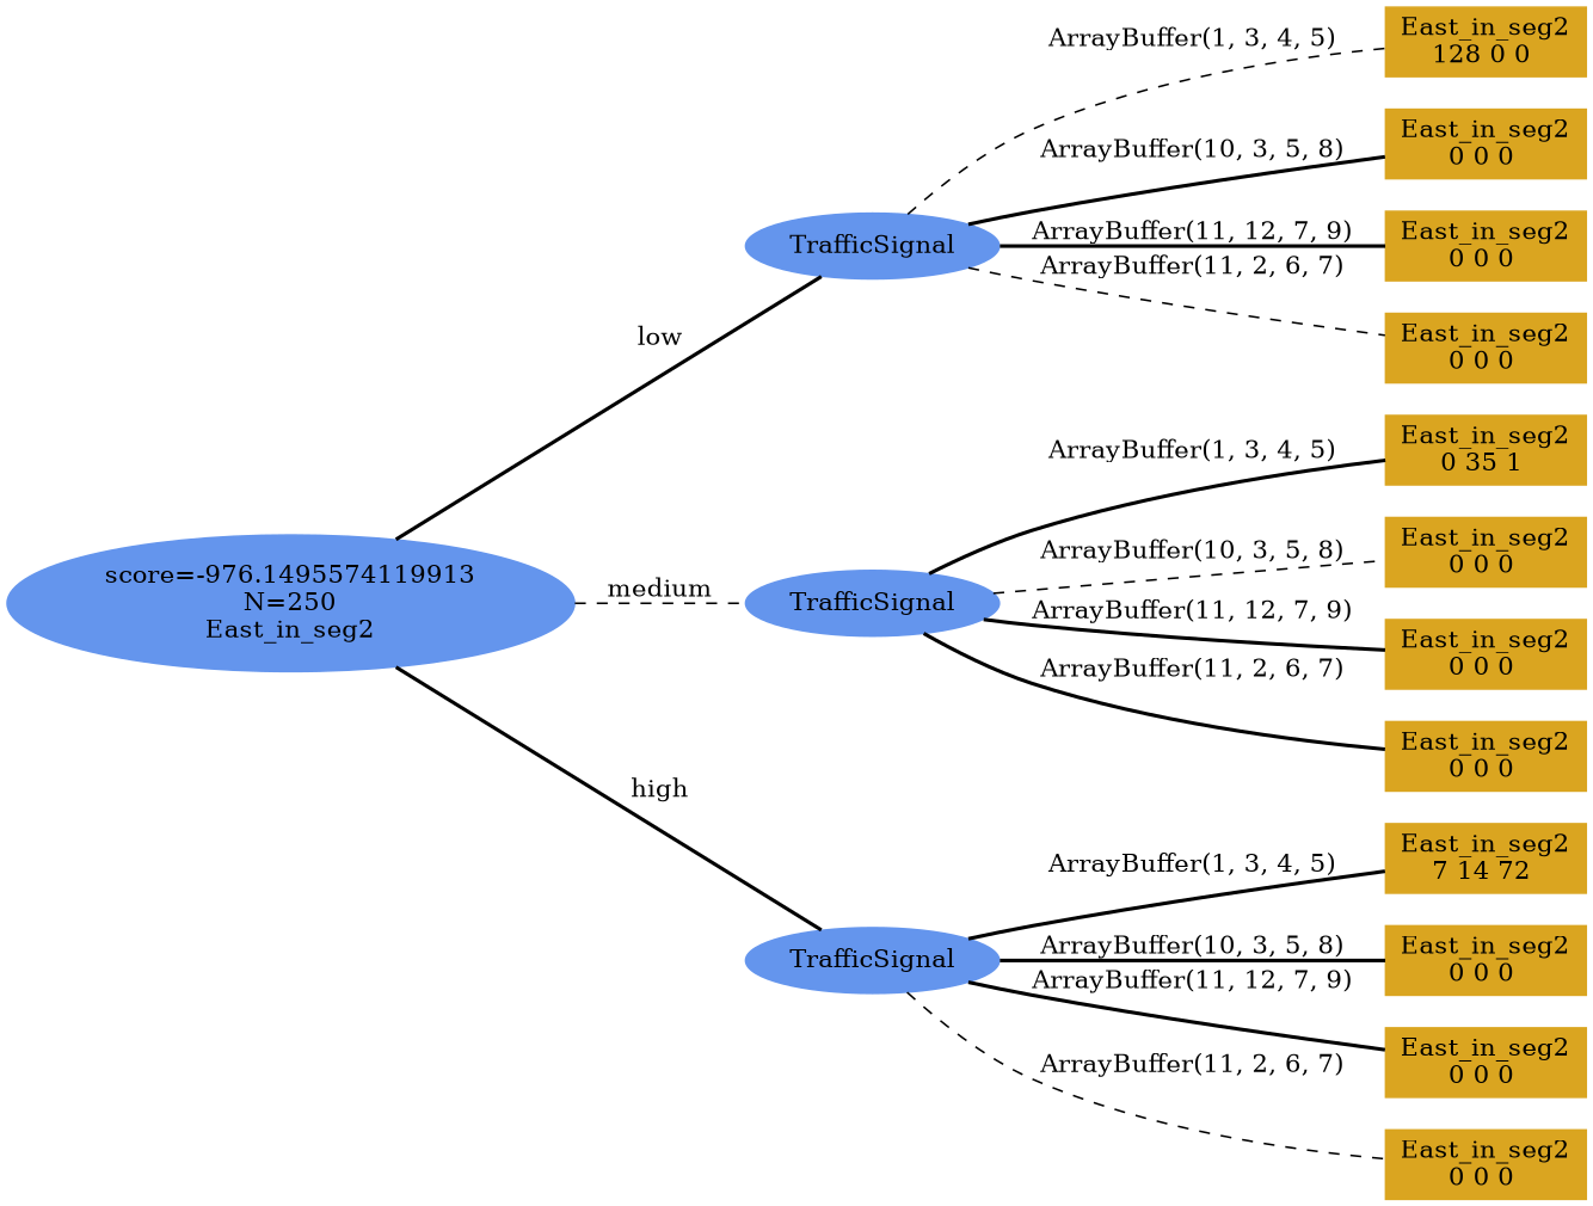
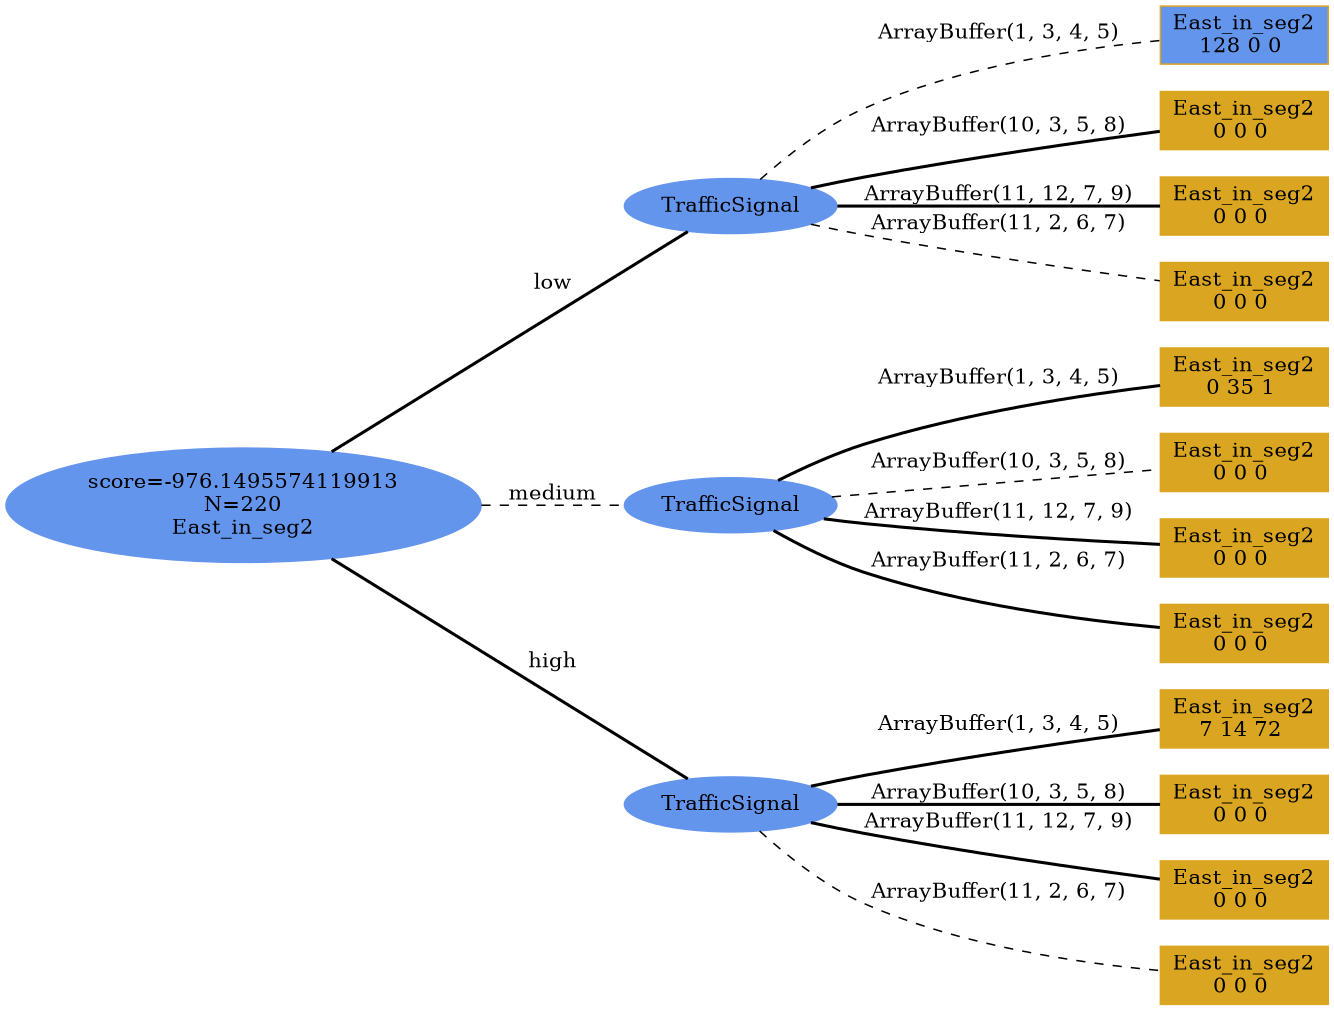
  digraph {
    rankdir=LR
    node [color=goldenrod shape=box style=filled]
    edge [dir=none style=bold]
-   n1 [color=cornflowerblue label="score=-976.1495574119913\nN=250\nEast_in_seg2" shape=ellipse]
+   n1 [color=cornflowerblue label="score=-976.1495574119913\nN=220\nEast_in_seg2" shape=ellipse]
    n2 [color=cornflowerblue label=TrafficSignal shape=ellipse]
    n3 [color=cornflowerblue label=TrafficSignal shape=ellipse]
    n4 [color=cornflowerblue label=TrafficSignal shape=ellipse]
-   n5 [label="East_in_seg2\n128 0 0 "]
+   n5 [label="East_in_seg2\n128 0 0 " fillcolor=cornflowerblue]
    n6 [label="East_in_seg2\n0 0 0 "]
    n7 [label="East_in_seg2\n0 0 0 "]
    n8 [label="East_in_seg2\n0 0 0 "]
    n9 [label="East_in_seg2\n0 35 1 "]
    n10 [label="East_in_seg2\n0 0 0 "]
    n11 [label="East_in_seg2\n0 0 0 "]
    n12 [label="East_in_seg2\n0 0 0 "]
    n13 [label="East_in_seg2\n7 14 72 "]
    n14 [label="East_in_seg2\n0 0 0 "]
    n15 [label="East_in_seg2\n0 0 0 "]
    n16 [label="East_in_seg2\n0 0 0 "]
    subgraph sub_1 {
      rank=same
      n1
    }
    subgraph sub_2 {
      rank=same
      n2
    }
    subgraph sub_3 {
      rank=same
      n3
    }
    subgraph sub_4 {
      rank=same
      n4
    }
    subgraph sub_5 {
      rank=same
      n5
    }
    subgraph sub_6 {
      rank=same
      n6
    }
    subgraph sub_7 {
      rank=same
      n7
    }
    subgraph sub_8 {
      rank=same
      n8
    }
    subgraph sub_9 {
      rank=same
      n9
    }
    subgraph sub_10 {
      rank=same
      n10
    }
    subgraph sub_11 {
      rank=same
      n11
    }
    subgraph sub_12 {
      rank=same
      n12
    }
    subgraph sub_13 {
      rank=same
      n13
    }
    subgraph sub_14 {
      rank=same
      n14
    }
    subgraph sub_15 {
      rank=same
      n15
    }
    subgraph sub_16 {
      rank=same
      n16
    }
    n1 -> n2 [label=low]
    n1 -> n3 [label=medium style=dashed]
    n1 -> n4 [label=high]
    n2 -> n5 [label="ArrayBuffer(1, 3, 4, 5)" style=dashed]
    n2 -> n6 [label="ArrayBuffer(10, 3, 5, 8)"]
    n2 -> n7 [label="ArrayBuffer(11, 12, 7, 9)"]
    n2 -> n8 [label="ArrayBuffer(11, 2, 6, 7)" style=dashed]
    n3 -> n9 [label="ArrayBuffer(1, 3, 4, 5)"]
    n3 -> n10 [label="ArrayBuffer(10, 3, 5, 8)" style=dashed]
    n3 -> n11 [label="ArrayBuffer(11, 12, 7, 9)"]
    n3 -> n12 [label="ArrayBuffer(11, 2, 6, 7)"]
    n4 -> n13 [label="ArrayBuffer(1, 3, 4, 5)"]
    n4 -> n14 [label="ArrayBuffer(10, 3, 5, 8)"]
    n4 -> n15 [label="ArrayBuffer(11, 12, 7, 9)"]
    n4 -> n16 [label="ArrayBuffer(11, 2, 6, 7)" style=dashed]
  }
